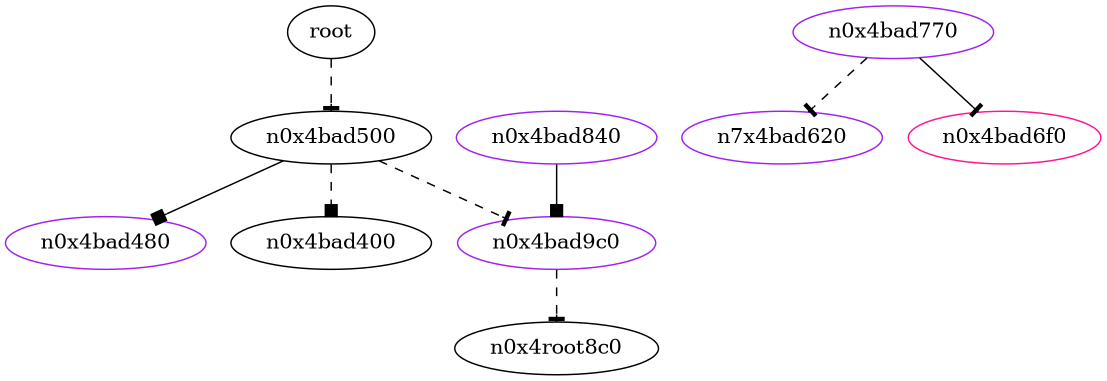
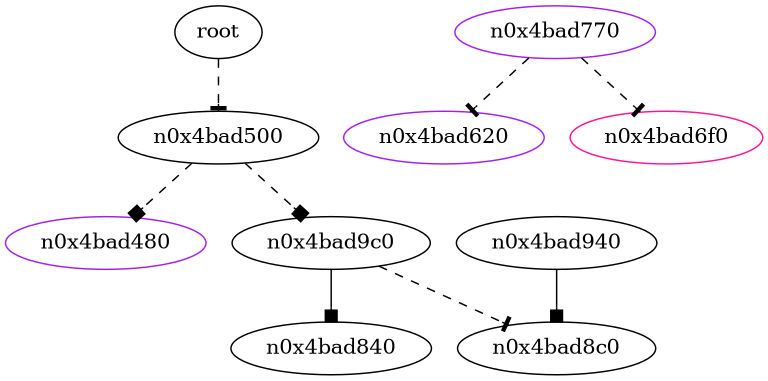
  digraph {
    node [color=black]
    edge [arrowhead=box style=dashed]
    n1 [label=root]
    n0x4bad500
    n0x4bad480 [color=purple]
-   n0x4bad400
-   n0x4bad9c0 [color=purple]
-   n0x4bad840 [color=purple]
-   n0x4bad8c0 [label=n0x4root8c0]
+   n0x4bad9c0
+   n0x4bad840
+   n0x4bad8c0
+   n0x4bad940
    n0x4bad770 [color=purple]
-   n0x4bad620 [color=purple label=n7x4bad620]
+   n0x4bad620 [color=purple]
    n0x4bad6f0 [color=deeppink]
    n1 -> n0x4bad500 [arrowhead=tee]
-   n0x4bad500 -> n0x4bad480 [style=solid]
-   n0x4bad500 -> n0x4bad400
-   n0x4bad500 -> n0x4bad9c0 [arrowhead=tee]
-   n0x4bad840 -> n0x4bad9c0 [style=solid]
+   n0x4bad500 -> n0x4bad480
+   n0x4bad500 -> n0x4bad9c0
+   n0x4bad9c0 -> n0x4bad840 [style=solid]
    n0x4bad9c0 -> n0x4bad8c0 [arrowhead=tee]
+   n0x4bad940 -> n0x4bad8c0 [style=solid]
    n0x4bad770 -> n0x4bad620 [arrowhead=tee]
-   n0x4bad770 -> n0x4bad6f0 [arrowhead=tee style=solid]
+   n0x4bad770 -> n0x4bad6f0 [arrowhead=tee]
  }
